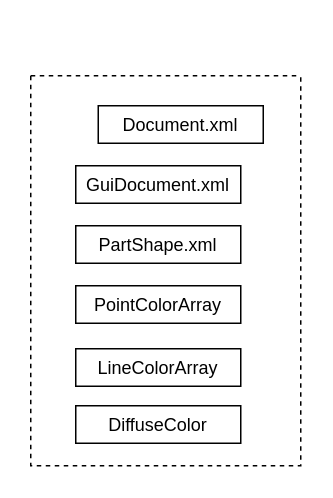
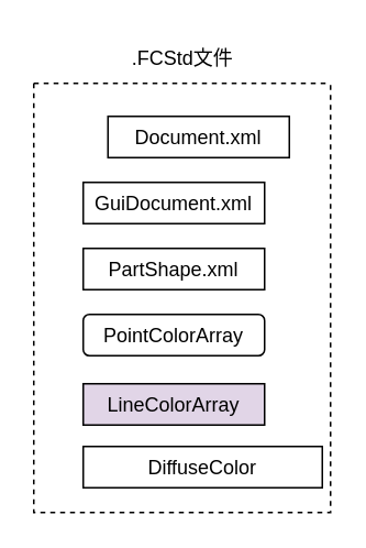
  <mxCell id="0" />
  <mxCell id="1" parent="0" />
  <mxCell id="2" value="" style="swimlane;startSize=0;dashed=1;" vertex="1" parent="1"><mxGeometry x="20" y="50" width="180" height="260" as="geometry"><mxRectangle x="490" y="385" width="50" height="40" as="alternateBounds" /></mxGeometry></mxCell>
  <mxCell id="3" value="GuiDocument.xml" style="rounded=0;whiteSpace=wrap;html=1;" vertex="1" parent="2"><mxGeometry x="30" y="60" width="110" height="25" as="geometry" /></mxCell>
- <mxCell id="4" value="PointColorArray" style="rounded=0;whiteSpace=wrap;html=1;" vertex="1" parent="2"><mxGeometry x="30" y="140" width="110" height="25" as="geometry" /></mxCell>
- <mxCell id="5" value="LineColorArray" style="rounded=0;whiteSpace=wrap;html=1;" vertex="1" parent="2"><mxGeometry x="30" y="182" width="110" height="25" as="geometry" /></mxCell>
+ <mxCell id="4" value="PointColorArray" style="whiteSpace=wrap;html=1;rounded=1;" vertex="1" parent="2"><mxGeometry x="30" y="140" width="110" height="25" as="geometry" /></mxCell>
+ <mxCell id="5" value="LineColorArray" style="rounded=0;whiteSpace=wrap;html=1;fillColor=#e1d5e7;" vertex="1" parent="2"><mxGeometry x="30" y="182" width="110" height="25" as="geometry" /></mxCell>
  <mxCell id="6" value="PartShape.xml" style="rounded=0;whiteSpace=wrap;html=1;" vertex="1" parent="2"><mxGeometry x="30" y="100" width="110" height="25" as="geometry" /></mxCell>
  <mxCell id="7" value="Document.xml" style="rounded=0;whiteSpace=wrap;html=1;" vertex="1" parent="2"><mxGeometry x="45" y="20" width="110" height="25" as="geometry" /></mxCell>
- <mxCell id="8" value="DiffuseColor" style="rounded=0;whiteSpace=wrap;html=1;" vertex="1" parent="2"><mxGeometry x="30" y="220" width="110" height="25" as="geometry" /></mxCell>
+ <mxCell id="8" value="DiffuseColor" style="rounded=0;whiteSpace=wrap;html=1;" vertex="1" parent="2"><mxGeometry x="30" y="220" width="145" height="25" as="geometry" /></mxCell>
+ <mxCell id="9" value=".FCStd文件" style="text;html=1;align=center;verticalAlign=middle;resizable=0;points=[];autosize=1;strokeColor=none;fillColor=none;" vertex="1" parent="1"><mxGeometry x="65" y="20" width="90" height="30" as="geometry" /></mxCell>
